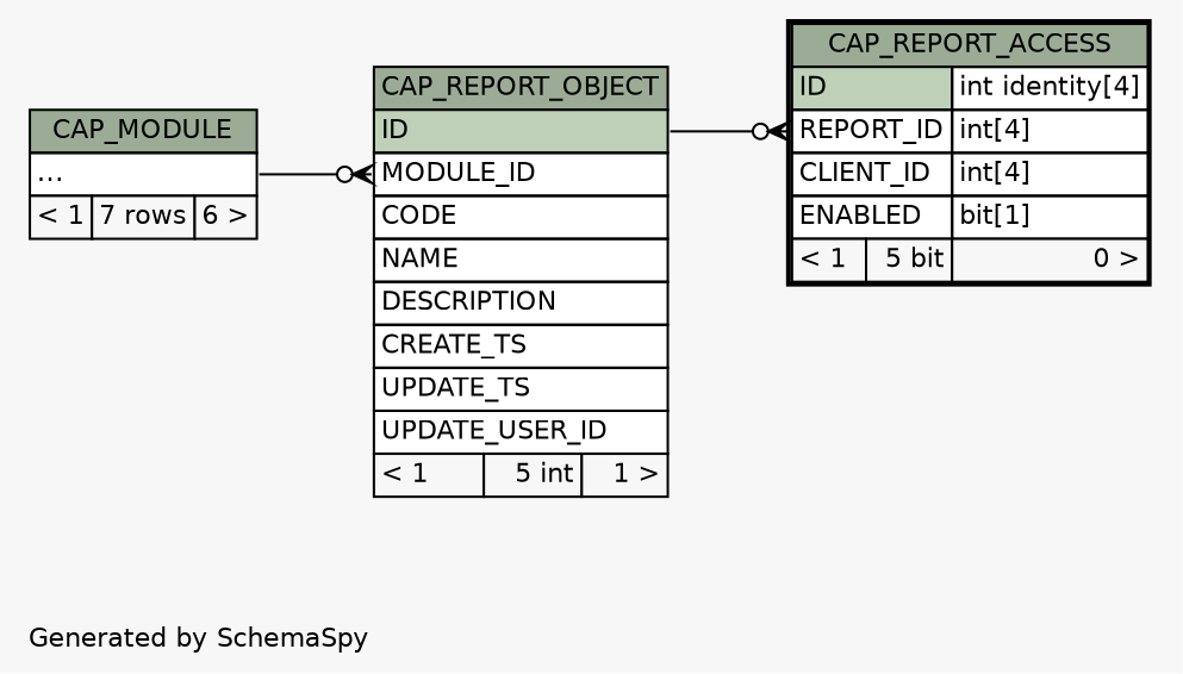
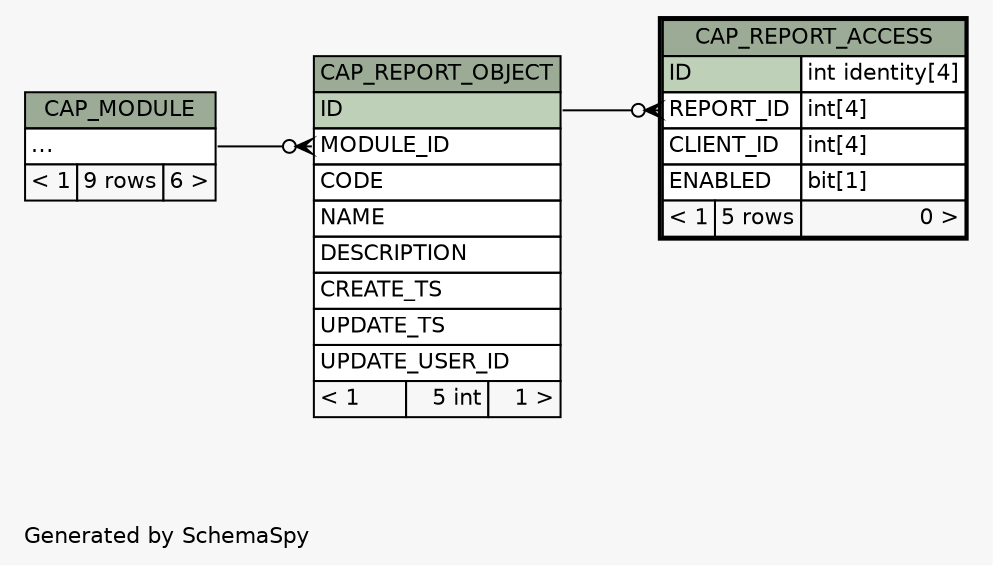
  digraph {
    bgcolor="#f7f7f7"
    fontname=Helvetica
    fontsize=11
    label="\nGenerated by SchemaSpy"
    labeljust=l
    nodesep=0.18
    rankdir=RL
    ranksep=0.46
    node [fontname=Helvetica fontsize=11 shape=plaintext]
    edge [arrowhead=none arrowsize=0.8 arrowtail=crowodot dir=back]
-   n1 [label=<     <TABLE BORDER="2" CELLBORDER="1" CELLSPACING="0" BGCOLOR="#ffffff">       <TR><TD COLSPAN="3" BGCOLOR="#9bab96" ALIGN="CENTER">CAP_REPORT_ACCESS</TD></TR>       <TR><TD PORT="ID" COLSPAN="2" BGCOLOR="#bed1b8" ALIGN="LEFT">ID</TD><TD PORT="ID.type" ALIGN="LEFT">int identity[4]</TD></TR>       <TR><TD PORT="REPORT_ID" COLSPAN="2" ALIGN="LEFT">REPORT_ID</TD><TD PORT="REPORT_ID.type" ALIGN="LEFT">int[4]</TD></TR>       <TR><TD PORT="CLIENT_ID" COLSPAN="2" ALIGN="LEFT">CLIENT_ID</TD><TD PORT="CLIENT_ID.type" ALIGN="LEFT">int[4]</TD></TR>       <TR><TD PORT="ENABLED" COLSPAN="2" ALIGN="LEFT">ENABLED</TD><TD PORT="ENABLED.type" ALIGN="LEFT">bit[1]</TD></TR>       <TR><TD ALIGN="LEFT" BGCOLOR="#f7f7f7">&lt; 1</TD><TD ALIGN="RIGHT" BGCOLOR="#f7f7f7">5 bit</TD><TD ALIGN="RIGHT" BGCOLOR="#f7f7f7">0 &gt;</TD></TR>     </TABLE>>]
+   n1 [label=<     <TABLE BORDER="2" CELLBORDER="1" CELLSPACING="0" BGCOLOR="#ffffff">       <TR><TD COLSPAN="3" BGCOLOR="#9bab96" ALIGN="CENTER">CAP_REPORT_ACCESS</TD></TR>       <TR><TD PORT="ID" COLSPAN="2" BGCOLOR="#bed1b8" ALIGN="LEFT">ID</TD><TD PORT="ID.type" ALIGN="LEFT">int identity[4]</TD></TR>       <TR><TD PORT="REPORT_ID" COLSPAN="2" ALIGN="LEFT">REPORT_ID</TD><TD PORT="REPORT_ID.type" ALIGN="LEFT">int[4]</TD></TR>       <TR><TD PORT="CLIENT_ID" COLSPAN="2" ALIGN="LEFT">CLIENT_ID</TD><TD PORT="CLIENT_ID.type" ALIGN="LEFT">int[4]</TD></TR>       <TR><TD PORT="ENABLED" COLSPAN="2" ALIGN="LEFT">ENABLED</TD><TD PORT="ENABLED.type" ALIGN="LEFT">bit[1]</TD></TR>       <TR><TD ALIGN="LEFT" BGCOLOR="#f7f7f7">&lt; 1</TD><TD ALIGN="RIGHT" BGCOLOR="#f7f7f7">5 rows</TD><TD ALIGN="RIGHT" BGCOLOR="#f7f7f7">0 &gt;</TD></TR>     </TABLE>>]
    n2 [label=<     <TABLE BORDER="0" CELLBORDER="1" CELLSPACING="0" BGCOLOR="#ffffff">       <TR><TD COLSPAN="3" BGCOLOR="#9bab96" ALIGN="CENTER">CAP_REPORT_OBJECT</TD></TR>       <TR><TD PORT="ID" COLSPAN="3" BGCOLOR="#bed1b8" ALIGN="LEFT">ID</TD></TR>       <TR><TD PORT="MODULE_ID" COLSPAN="3" ALIGN="LEFT">MODULE_ID</TD></TR>       <TR><TD PORT="CODE" COLSPAN="3" ALIGN="LEFT">CODE</TD></TR>       <TR><TD PORT="NAME" COLSPAN="3" ALIGN="LEFT">NAME</TD></TR>       <TR><TD PORT="DESCRIPTION" COLSPAN="3" ALIGN="LEFT">DESCRIPTION</TD></TR>       <TR><TD PORT="CREATE_TS" COLSPAN="3" ALIGN="LEFT">CREATE_TS</TD></TR>       <TR><TD PORT="UPDATE_TS" COLSPAN="3" ALIGN="LEFT">UPDATE_TS</TD></TR>       <TR><TD PORT="UPDATE_USER_ID" COLSPAN="3" ALIGN="LEFT">UPDATE_USER_ID</TD></TR>       <TR><TD ALIGN="LEFT" BGCOLOR="#f7f7f7">&lt; 1</TD><TD ALIGN="RIGHT" BGCOLOR="#f7f7f7">5 int</TD><TD ALIGN="RIGHT" BGCOLOR="#f7f7f7">1 &gt;</TD></TR>     </TABLE>>]
-   n3 [label=<     <TABLE BORDER="0" CELLBORDER="1" CELLSPACING="0" BGCOLOR="#ffffff">       <TR><TD COLSPAN="3" BGCOLOR="#9bab96" ALIGN="CENTER">CAP_MODULE</TD></TR>       <TR><TD PORT="elipses" COLSPAN="3" ALIGN="LEFT">...</TD></TR>       <TR><TD ALIGN="LEFT" BGCOLOR="#f7f7f7">&lt; 1</TD><TD ALIGN="RIGHT" BGCOLOR="#f7f7f7">7 rows</TD><TD ALIGN="RIGHT" BGCOLOR="#f7f7f7">6 &gt;</TD></TR>     </TABLE>>]
+   n3 [label=<     <TABLE BORDER="0" CELLBORDER="1" CELLSPACING="0" BGCOLOR="#ffffff">       <TR><TD COLSPAN="3" BGCOLOR="#9bab96" ALIGN="CENTER">CAP_MODULE</TD></TR>       <TR><TD PORT="elipses" COLSPAN="3" ALIGN="LEFT">...</TD></TR>       <TR><TD ALIGN="LEFT" BGCOLOR="#f7f7f7">&lt; 1</TD><TD ALIGN="RIGHT" BGCOLOR="#f7f7f7">9 rows</TD><TD ALIGN="RIGHT" BGCOLOR="#f7f7f7">6 &gt;</TD></TR>     </TABLE>>]
    n1 -> n2 [headport="ID:e" tailport="REPORT_ID:w"]
    n2 -> n3 [headport="elipses:e" tailport="MODULE_ID:w"]
  }
